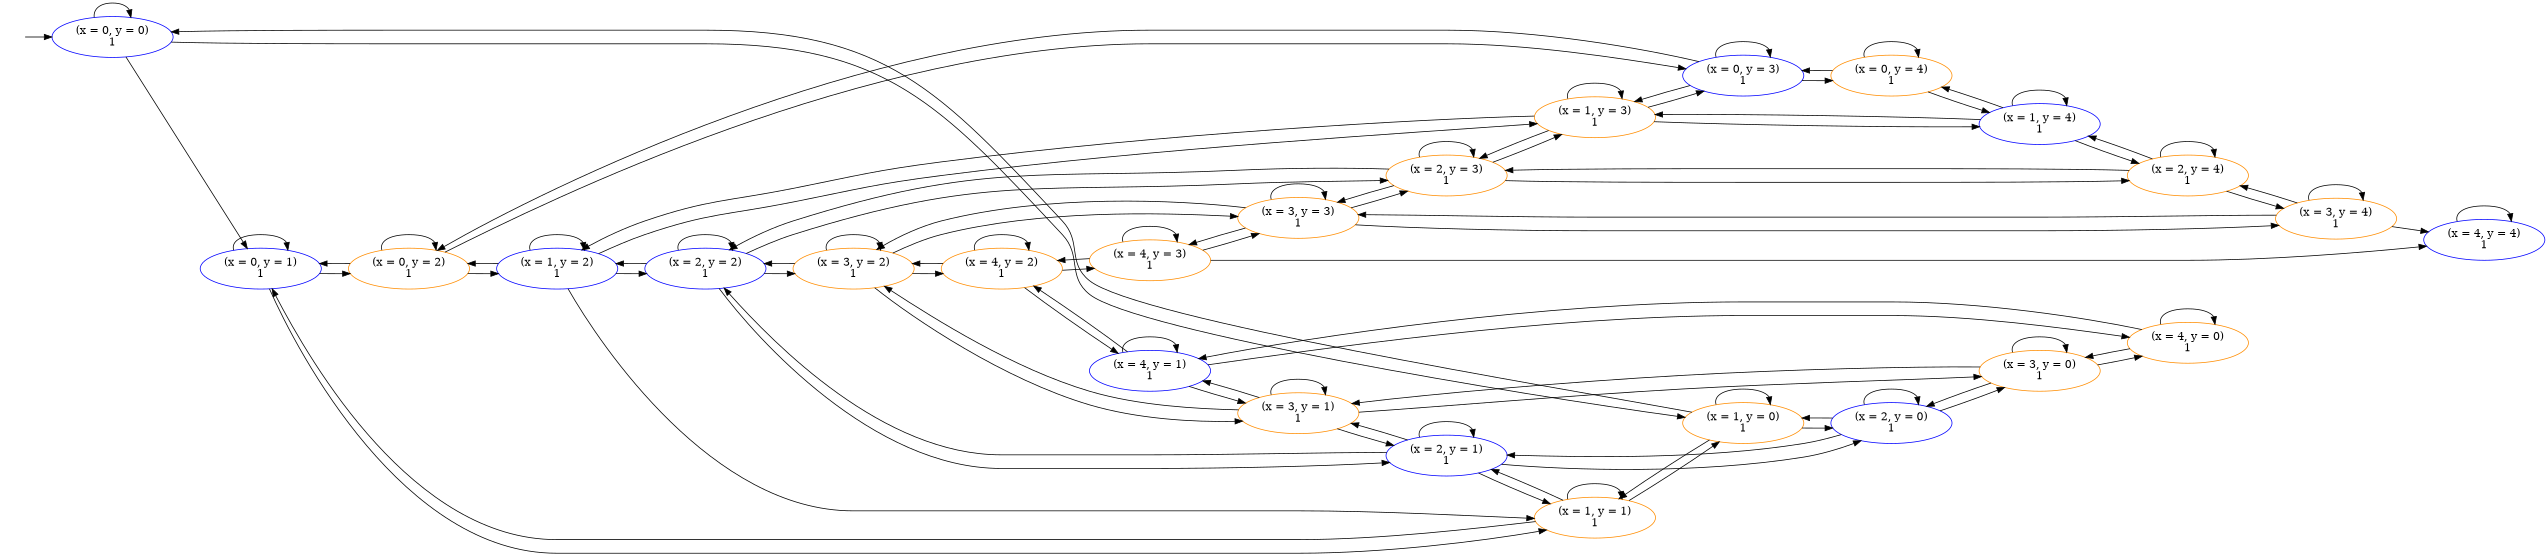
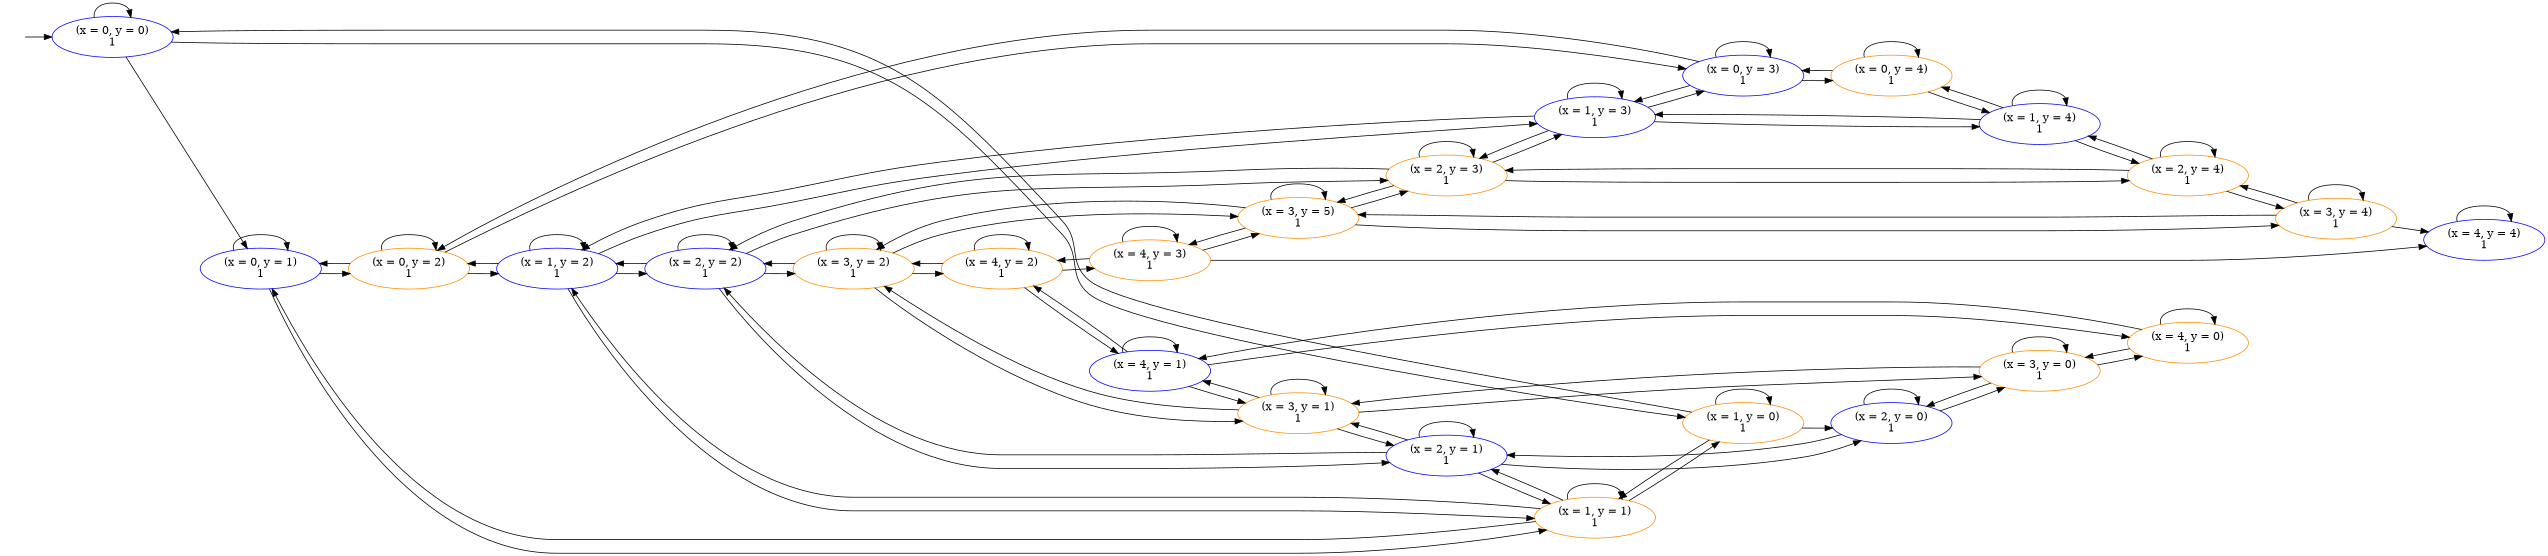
  digraph {
    rankdir=LR
    node [color=darkorange]
    I [style=invis width=0 color=""]
    n2 [color=blue label="(x = 0, y = 0)\n1"]
    n3 [color=blue label="(x = 0, y = 1)\n1"]
    n4 [label="(x = 1, y = 0)\n1"]
    n5 [label="(x = 0, y = 2)\n1"]
    n6 [label="(x = 1, y = 1)\n1"]
    n7 [color=blue label="(x = 2, y = 0)\n1"]
    n8 [color=blue label="(x = 0, y = 3)\n1"]
    n9 [color=blue label="(x = 1, y = 2)\n1"]
    n10 [color=blue label="(x = 2, y = 1)\n1"]
    n11 [label="(x = 3, y = 0)\n1"]
    n12 [label="(x = 0, y = 4)\n1"]
-   n13 [label="(x = 1, y = 3)\n1"]
+   n13 [color=blue label="(x = 1, y = 3)\n1"]
    n14 [color=blue label="(x = 2, y = 2)\n1"]
    n15 [label="(x = 3, y = 1)\n1"]
    n16 [label="(x = 4, y = 0)\n1"]
    n17 [color=blue label="(x = 1, y = 4)\n1"]
    n18 [label="(x = 2, y = 3)\n1"]
    n19 [label="(x = 3, y = 2)\n1"]
    n20 [color=blue label="(x = 4, y = 1)\n1"]
    n21 [label="(x = 2, y = 4)\n1"]
-   n22 [label="(x = 3, y = 3)\n1"]
+   n22 [label="(x = 3, y = 5)\n1"]
    n23 [label="(x = 4, y = 2)\n1"]
    n24 [label="(x = 3, y = 4)\n1"]
    n25 [label="(x = 4, y = 3)\n1"]
    n26 [color=blue label="(x = 4, y = 4)\n1"]
    I -> n2
    n2 -> n2
    n2 -> n3
    n2 -> n4
    n3 -> n3
    n3 -> n5
    n3 -> n6
    n4 -> n2
    n4 -> n4
    n4 -> n6
    n4 -> n7
    n5 -> n3
    n5 -> n5
    n5 -> n8
    n5 -> n9
    n6 -> n3
    n6 -> n4
    n6 -> n6
+   n6 -> n9
    n6 -> n10
-   n7 -> n4
    n7 -> n7
    n7 -> n10
    n7 -> n11
    n8 -> n5
    n8 -> n8
    n8 -> n12
    n8 -> n13
    n9 -> n5
    n9 -> n6
    n9 -> n9
    n9 -> n13
    n9 -> n14
    n10 -> n6
    n10 -> n7
    n10 -> n10
    n10 -> n14
    n10 -> n15
    n11 -> n7
    n11 -> n11
    n11 -> n15
    n11 -> n16
    n12 -> n8
    n12 -> n12
    n12 -> n17
    n13 -> n8
    n13 -> n9
    n13 -> n13
    n13 -> n17
    n13 -> n18
    n14 -> n9
    n14 -> n10
    n14 -> n14
    n14 -> n18
    n14 -> n19
    n15 -> n10
    n15 -> n11
    n15 -> n15
    n15 -> n19
    n15 -> n20
    n16 -> n11
    n16 -> n16
    n16 -> n20
    n17 -> n12
    n17 -> n13
    n17 -> n17
    n17 -> n21
    n18 -> n13
    n18 -> n14
    n18 -> n18
    n18 -> n21
    n18 -> n22
    n19 -> n14
    n19 -> n15
    n19 -> n19
    n19 -> n22
    n19 -> n23
    n20 -> n15
    n20 -> n16
    n20 -> n20
    n20 -> n23
    n21 -> n17
    n21 -> n18
    n21 -> n21
    n21 -> n24
    n22 -> n18
    n22 -> n19
    n22 -> n22
    n22 -> n24
    n22 -> n25
    n23 -> n19
    n23 -> n20
    n23 -> n23
    n23 -> n25
    n24 -> n21
    n24 -> n22
    n24 -> n24
    n24 -> n26
    n25 -> n22
    n25 -> n23
    n25 -> n25
    n25 -> n26
    n26 -> n26
  }
